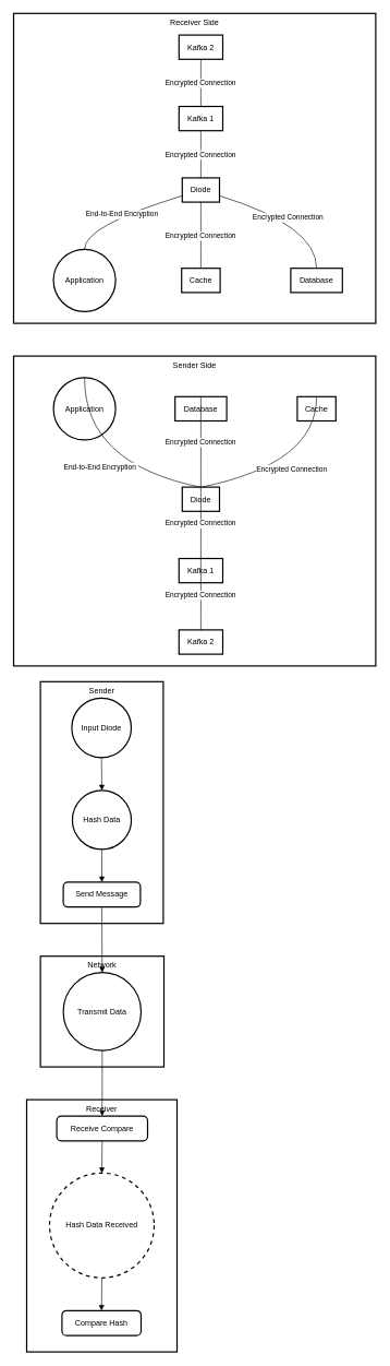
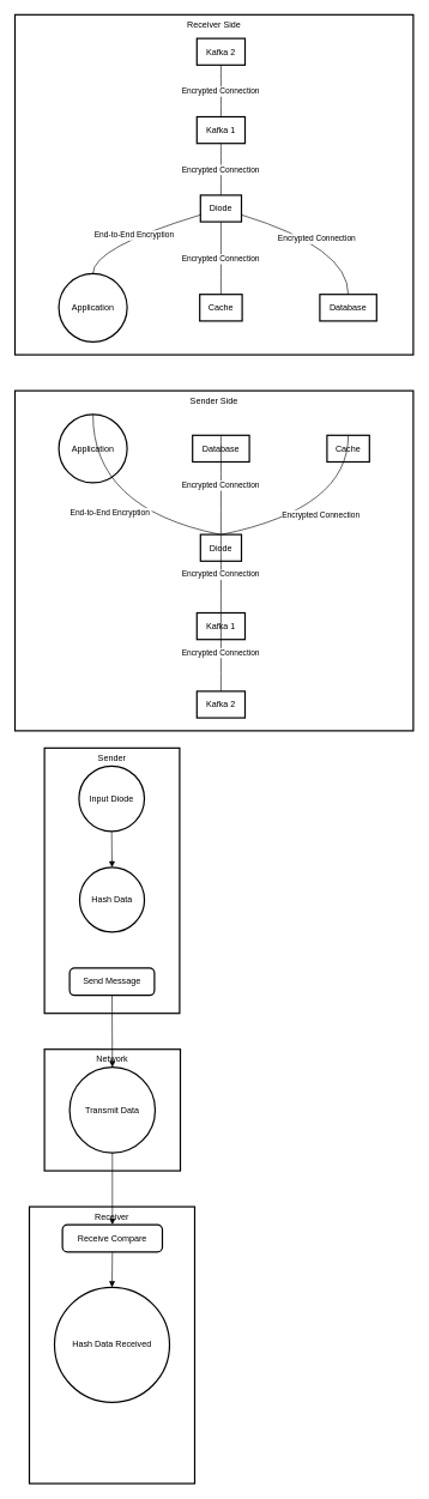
  <mxCell id="0" />
  <mxCell id="1" parent="0" />
  <mxCell id="2" value="Receiver Side" style="whiteSpace=wrap;strokeWidth=2;verticalAlign=top;" parent="1" vertex="1"><mxGeometry width="554" height="473" as="geometry" x="20" y="20" /></mxCell>
  <mxCell id="3" value="Application" style="ellipse;aspect=fixed;strokeWidth=2;whiteSpace=wrap;" parent="2" vertex="1"><mxGeometry x="61" y="360" width="95" height="95" as="geometry" /></mxCell>
  <mxCell id="4" value="Kafka 2" style="whiteSpace=wrap;strokeWidth=2;" parent="2" vertex="1"><mxGeometry x="253" y="33" width="67" height="37" as="geometry" /></mxCell>
  <mxCell id="5" value="Kafka 1" style="whiteSpace=wrap;strokeWidth=2;" parent="2" vertex="1"><mxGeometry x="253" y="142" width="67" height="37" as="geometry" /></mxCell>
  <mxCell id="6" value="Diode" style="whiteSpace=wrap;strokeWidth=2;" parent="2" vertex="1"><mxGeometry x="258" y="251" width="57" height="37" as="geometry" /></mxCell>
  <mxCell id="7" value="Cache" style="whiteSpace=wrap;strokeWidth=2;" parent="2" vertex="1"><mxGeometry x="257" y="389" width="59" height="37" as="geometry" /></mxCell>
  <mxCell id="8" value="Database" style="whiteSpace=wrap;strokeWidth=2;" parent="2" vertex="1"><mxGeometry x="424" y="389" width="79" height="37" as="geometry" /></mxCell>
  <mxCell id="9" value="Encrypted Connection" style="curved=1;startArrow=none;endArrow=none;exitX=0.5;exitY=1;entryX=0.5;entryY=0;" parent="2" source="4" target="5" edge="1"><mxGeometry relative="1" as="geometry"><Array as="points" /></mxGeometry></mxCell>
  <mxCell id="10" value="Encrypted Connection" style="curved=1;startArrow=none;endArrow=none;exitX=0.5;exitY=1;entryX=0.5;entryY=0;" parent="2" source="5" target="6" edge="1"><mxGeometry relative="1" as="geometry"><Array as="points" /></mxGeometry></mxCell>
  <mxCell id="11" value="Encrypted Connection" style="curved=1;startArrow=none;endArrow=none;exitX=0.5;exitY=1;entryX=0.5;entryY=0;" parent="2" source="6" target="7" edge="1"><mxGeometry relative="1" as="geometry"><Array as="points" /></mxGeometry></mxCell>
  <mxCell id="12" value="Encrypted Connection" style="curved=1;startArrow=none;endArrow=none;exitX=1;exitY=0.74;entryX=0.5;entryY=0;" parent="2" source="6" target="8" edge="1"><mxGeometry relative="1" as="geometry"><Array as="points"><mxPoint x="464" y="324" /></Array></mxGeometry></mxCell>
  <mxCell id="13" value="End-to-End Encryption" style="curved=1;startArrow=none;endArrow=none;exitX=0;exitY=0.74;entryX=0.49;entryY=0;" parent="2" source="6" target="3" edge="1"><mxGeometry relative="1" as="geometry"><Array as="points"><mxPoint x="108" y="324" /></Array></mxGeometry></mxCell>
  <mxCell id="14" value="Sender Side" style="whiteSpace=wrap;strokeWidth=2;verticalAlign=top;" parent="1" vertex="1"><mxGeometry y="543" width="554" height="473" as="geometry" x="20" /></mxCell>
  <mxCell id="15" value="Application" style="ellipse;aspect=fixed;strokeWidth=2;whiteSpace=wrap;" parent="14" vertex="1"><mxGeometry x="61" y="33" width="95" height="95" as="geometry" /></mxCell>
  <mxCell id="16" value="Diode" style="whiteSpace=wrap;strokeWidth=2;" parent="14" vertex="1"><mxGeometry x="258" y="200" width="57" height="37" as="geometry" /></mxCell>
  <mxCell id="17" value="Database" style="whiteSpace=wrap;strokeWidth=2;" parent="14" vertex="1"><mxGeometry x="247" y="62" width="79" height="37" as="geometry" /></mxCell>
  <mxCell id="18" value="Cache" style="whiteSpace=wrap;strokeWidth=2;" parent="14" vertex="1"><mxGeometry x="434" y="62" width="59" height="37" as="geometry" /></mxCell>
  <mxCell id="19" value="Kafka 1" style="whiteSpace=wrap;strokeWidth=2;" parent="14" vertex="1"><mxGeometry x="253" y="309" width="67" height="37" as="geometry" /></mxCell>
  <mxCell id="20" value="Kafka 2" style="whiteSpace=wrap;strokeWidth=2;" parent="14" vertex="1"><mxGeometry x="253" y="418" width="67" height="37" as="geometry" /></mxCell>
  <mxCell id="21" value="End-to-End Encryption" style="curved=1;startArrow=none;endArrow=none;exitX=0.49;exitY=-4.51;entryX=0;entryY=-13.87;" parent="14" source="15" target="16" edge="1"><mxGeometry relative="1" as="geometry"><Array as="points"><mxPoint x="108" y="164" /></Array></mxGeometry></mxCell>
  <mxCell id="22" value="Encrypted Connection" style="curved=1;startArrow=none;endArrow=none;exitX=0.5;exitY=-13.14;entryX=0.5;entryY=-14.14;" parent="14" source="17" target="16" edge="1"><mxGeometry relative="1" as="geometry"><Array as="points" /></mxGeometry></mxCell>
  <mxCell id="23" value="Encrypted Connection" style="curved=1;startArrow=none;endArrow=none;exitX=0.5;exitY=-13.14;entryX=1;entryY=-13.87;" parent="14" source="18" target="16" edge="1"><mxGeometry relative="1" as="geometry"><Array as="points"><mxPoint x="464" y="164" /></Array></mxGeometry></mxCell>
  <mxCell id="24" value="Encrypted Connection" style="curved=1;startArrow=none;endArrow=none;exitX=0.5;exitY=-13.14;entryX=0.5;entryY=-14.14;" parent="14" source="16" target="19" edge="1"><mxGeometry relative="1" as="geometry"><Array as="points" /></mxGeometry></mxCell>
  <mxCell id="25" value="Encrypted Connection" style="curved=1;startArrow=none;endArrow=none;exitX=0.5;exitY=-13.14;entryX=0.5;entryY=-14.14;" parent="14" source="19" target="20" edge="1"><mxGeometry relative="1" as="geometry"><Array as="points" /></mxGeometry></mxCell>
  <mxCell id="26" value="Network" style="whiteSpace=wrap;strokeWidth=2;verticalAlign=top;" vertex="1" parent="1"><mxGeometry x="61" y="1459" width="189" height="169" as="geometry" /></mxCell>
  <mxCell id="27" value="Transmit Data" style="ellipse;aspect=fixed;strokeWidth=2;whiteSpace=wrap;" vertex="1" parent="1"><mxGeometry x="96" y="1484" width="119" height="119" as="geometry" /></mxCell>
  <mxCell id="28" value="Receiver" style="whiteSpace=wrap;strokeWidth=2;verticalAlign=top;" vertex="1" parent="1"><mxGeometry x="40" y="1678" width="230" height="385" as="geometry" /></mxCell>
  <mxCell id="29" value="Receive Compare" style="rounded=1;absoluteArcSize=1;arcSize=14;whiteSpace=wrap;strokeWidth=2;" vertex="1" parent="1"><mxGeometry x="86" y="1703" width="139" height="38" as="geometry" /></mxCell>
- <mxCell id="30" value="Hash Data Received" style="ellipse;aspect=fixed;strokeWidth=2;whiteSpace=wrap;dashed=1;" vertex="1" parent="1"><mxGeometry x="75" y="1790" width="160" height="160" as="geometry" /></mxCell>
- <mxCell id="31" value="Compare Hash" style="rounded=1;absoluteArcSize=1;arcSize=14;whiteSpace=wrap;strokeWidth=2;" vertex="1" parent="1"><mxGeometry x="94" y="2000" width="121" height="38" as="geometry" /></mxCell>
+ <mxCell id="30" value="Hash Data Received" style="ellipse;aspect=fixed;strokeWidth=2;whiteSpace=wrap;" vertex="1" parent="1"><mxGeometry x="75" y="1790" width="160" height="160" as="geometry" /></mxCell>
  <mxCell id="32" value="Sender" style="whiteSpace=wrap;strokeWidth=2;verticalAlign=top;" vertex="1" parent="1"><mxGeometry x="61" y="1040" width="188" height="369" as="geometry" /></mxCell>
  <mxCell id="33" value="Input Diode" style="ellipse;aspect=fixed;strokeWidth=2;whiteSpace=wrap;" vertex="1" parent="1"><mxGeometry x="109" y="1065" width="91" height="91" as="geometry" /></mxCell>
  <mxCell id="34" value="Hash Data" style="ellipse;aspect=fixed;strokeWidth=2;whiteSpace=wrap;" vertex="1" parent="1"><mxGeometry x="110" y="1206" width="90" height="90" as="geometry" /></mxCell>
  <mxCell id="35" value="Send Message" style="rounded=1;absoluteArcSize=1;arcSize=14;whiteSpace=wrap;strokeWidth=2;" vertex="1" parent="1"><mxGeometry x="96" y="1346" width="118" height="38" as="geometry" /></mxCell>
  <mxCell id="36" value="" style="curved=1;startArrow=none;endArrow=block;exitX=0.51;exitY=1;entryX=0.5;entryY=0;rounded=0;" edge="1" parent="1" source="33" target="34"><mxGeometry relative="1" as="geometry"><Array as="points" /></mxGeometry></mxCell>
- <mxCell id="37" value="" style="curved=1;startArrow=none;endArrow=block;exitX=0.5;exitY=1;entryX=0.5;entryY=0.01;rounded=0;" edge="1" parent="1" source="34" target="35"><mxGeometry relative="1" as="geometry"><Array as="points" /></mxGeometry></mxCell>
  <mxCell id="38" value="" style="curved=1;startArrow=none;endArrow=block;exitX=0.5;exitY=0.99;entryX=0.5;entryY=0;rounded=0;" edge="1" parent="1" source="35" target="27"><mxGeometry relative="1" as="geometry"><Array as="points" /></mxGeometry></mxCell>
  <mxCell id="39" value="" style="curved=1;startArrow=none;endArrow=block;exitX=0.5;exitY=1;entryX=0.5;entryY=-0.01;rounded=0;" edge="1" parent="1" source="27" target="29"><mxGeometry relative="1" as="geometry"><Array as="points" /></mxGeometry></mxCell>
  <mxCell id="40" value="" style="curved=1;startArrow=none;endArrow=block;exitX=0.5;exitY=0.97;entryX=0.5;entryY=0;rounded=0;" edge="1" parent="1" source="29" target="30"><mxGeometry relative="1" as="geometry"><Array as="points" /></mxGeometry></mxCell>
- <mxCell id="41" value="" style="curved=1;startArrow=none;endArrow=block;exitX=0.5;exitY=1;entryX=0.5;entryY=0;rounded=0;" edge="1" parent="1" source="30" target="31"><mxGeometry relative="1" as="geometry"><Array as="points" /></mxGeometry></mxCell>
